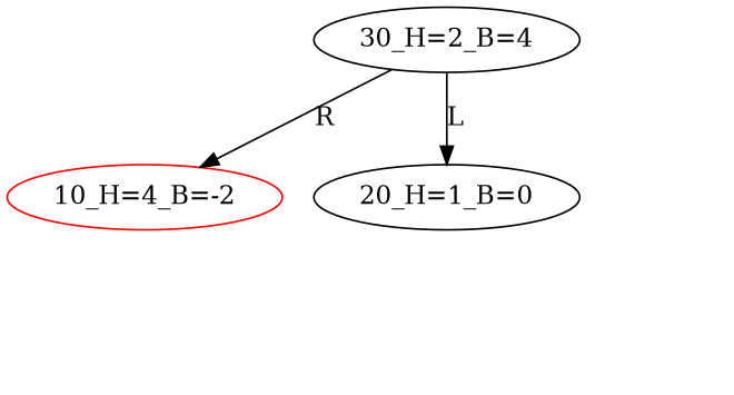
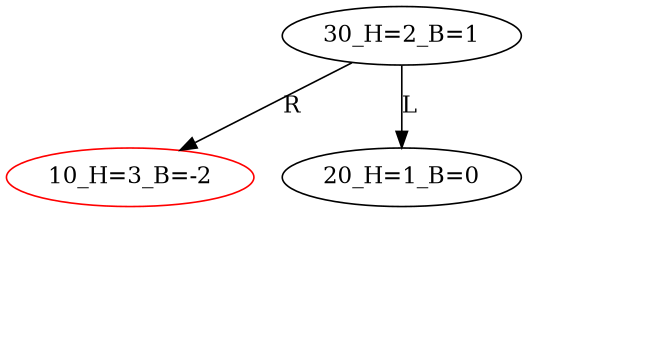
  digraph {
-   "10_H=3_B=-2" [color=red label="10_H=4_B=-2"]
+   "10_H=3_B=-2" [color=red]
    HD0 [style=invis]
-   "30_H=2_B=1" [label="30_H=2_B=4"]
+   "30_H=2_B=1"
    "20_H=1_B=0"
    HD1 [style=invis]
    "10_H=3_B=-2" -> HD0 [label=L style=invis]
    "30_H=2_B=1" -> "10_H=3_B=-2" [label=R]
    "30_H=2_B=1" -> "20_H=1_B=0" [label=L]
    "30_H=2_B=1" -> HD1 [label=L style=invis]
  }
